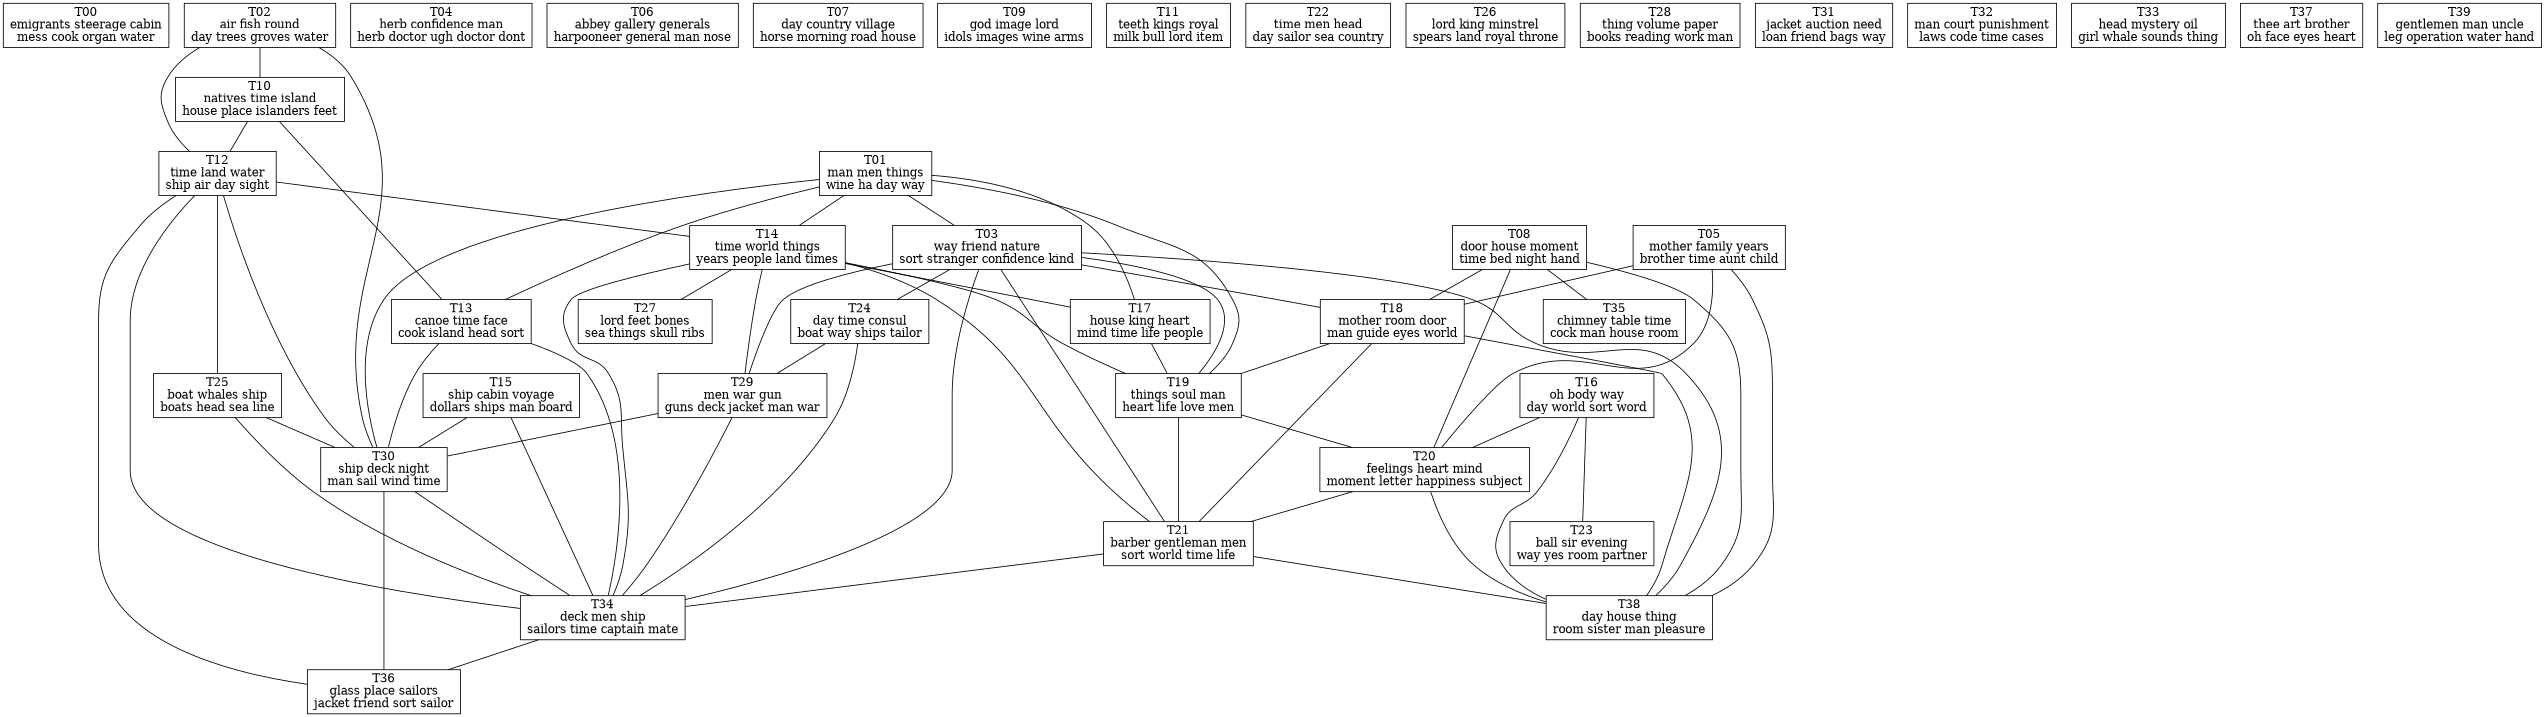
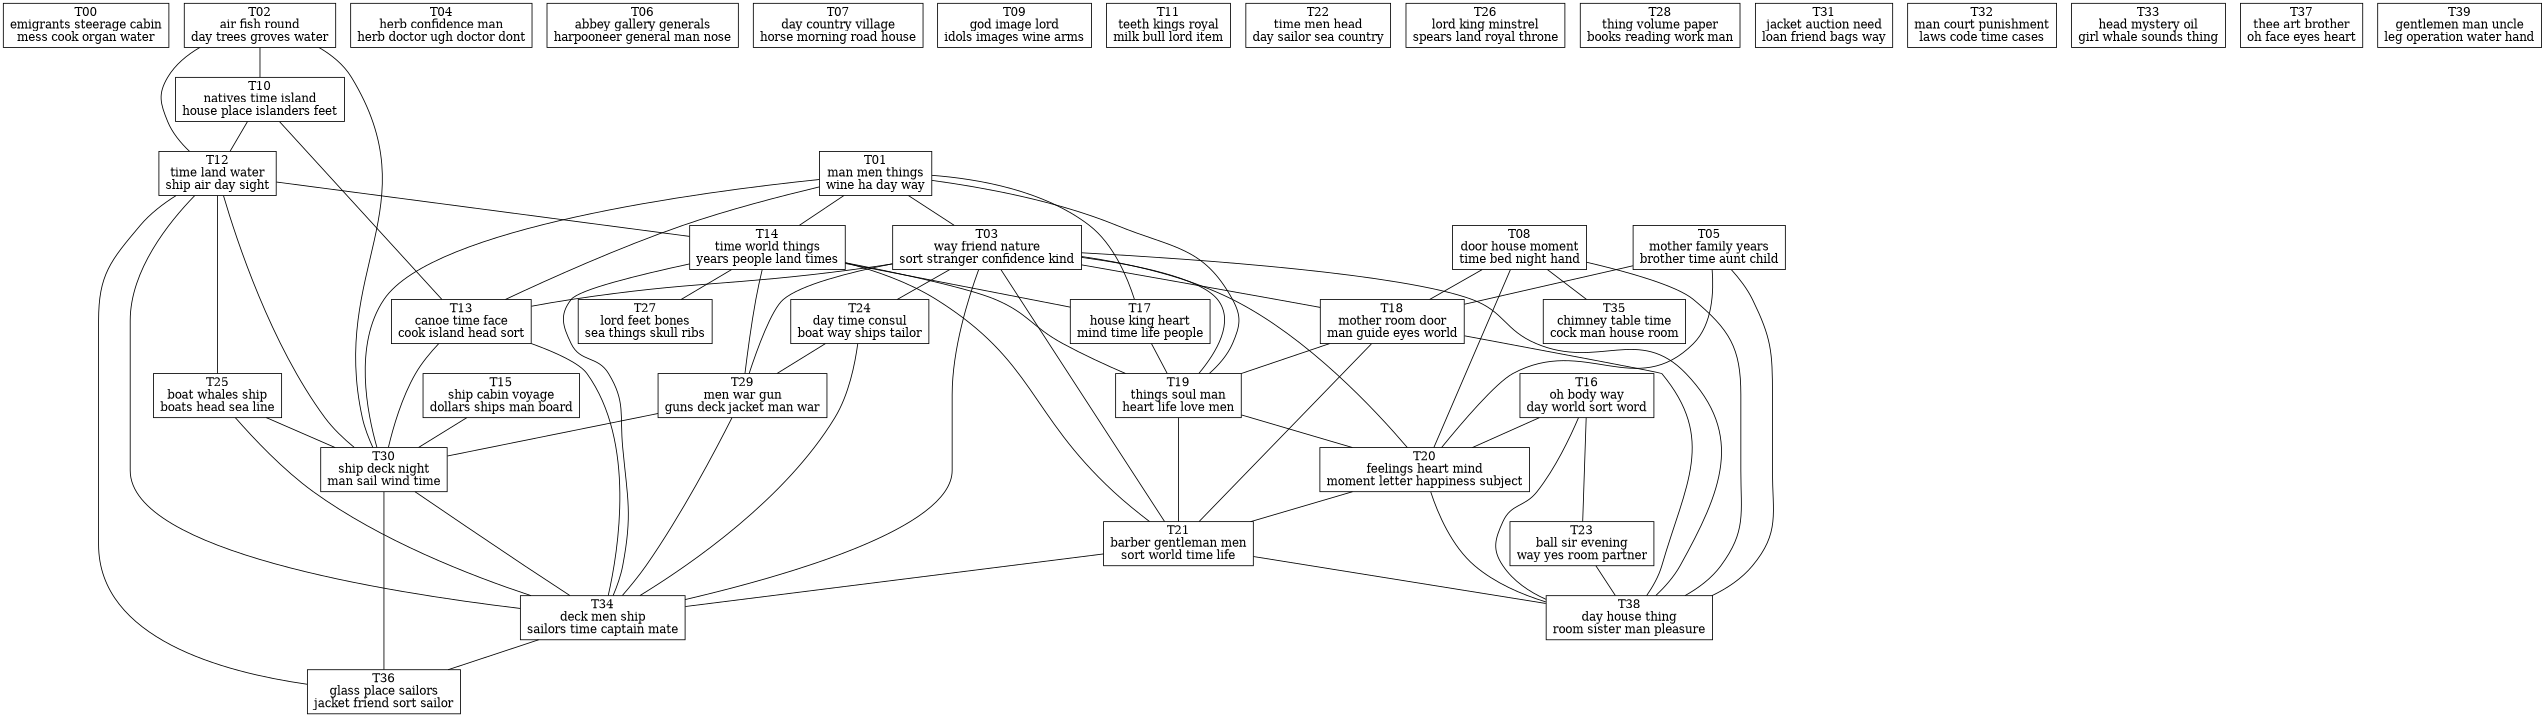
  graph {
    node [shape=rect]
    n1 [label="T00\nemigrants steerage cabin\nmess cook organ water"]
    n2 [label="T01\nman men things\nwine ha day way"]
    n3 [label="T03\nway friend nature\nsort stranger confidence kind"]
    n4 [label="T13\ncanoe time face\ncook island head sort"]
    n5 [label="T14\ntime world things\nyears people land times"]
    n6 [label="T17\nhouse king heart\nmind time life people"]
    n7 [label="T19\nthings soul man\nheart life love men"]
    n8 [label="T30\nship deck night\nman sail wind time"]
    n9 [label="T18\nmother room door\nman guide eyes world"]
    n10 [label="T20\nfeelings heart mind\nmoment letter happiness subject"]
    n11 [label="T21\nbarber gentleman men\nsort world time life"]
    n12 [label="T24\nday time consul\nboat way ships tailor"]
    n13 [label="T29\nmen war gun\nguns deck jacket man war"]
    n14 [label="T34\ndeck men ship\nsailors time captain mate"]
    n15 [label="T38\nday house thing\nroom sister man pleasure"]
    n16 [label="T27\nlord feet bones\nsea things skull ribs"]
    n17 [label="T36\nglass place sailors\njacket friend sort sailor"]
    n18 [label="T02\nair fish round\nday trees groves water"]
    n19 [label="T10\nnatives time island\nhouse place islanders feet"]
    n20 [label="T12\ntime land water\nship air day sight"]
    n21 [label="T25\nboat whales ship\nboats head sea line"]
    n22 [label="T04\nherb confidence man\nherb doctor ugh doctor dont"]
    n23 [label="T05\nmother family years\nbrother time aunt child"]
    n24 [label="T06\nabbey gallery generals\nharpooneer general man nose"]
    n25 [label="T07\nday country village\nhorse morning road house"]
    n26 [label="T08\ndoor house moment\ntime bed night hand"]
    n27 [label="T35\nchimney table time\ncock man house room"]
    n28 [label="T09\ngod image lord\nidols images wine arms"]
    n29 [label="T11\nteeth kings royal\nmilk bull lord item"]
    n30 [label="T15\nship cabin voyage\ndollars ships man board"]
    n31 [label="T16\noh body way\nday world sort word"]
    n32 [label="T23\nball sir evening\nway yes room partner"]
    n33 [label="T22\ntime men head\nday sailor sea country"]
    n34 [label="T26\nlord king minstrel\nspears land royal throne"]
    n35 [label="T28\nthing volume paper\nbooks reading work man"]
    n36 [label="T31\njacket auction need\nloan friend bags way"]
    n37 [label="T32\nman court punishment\nlaws code time cases"]
    n38 [label="T33\nhead mystery oil\ngirl whale sounds thing"]
    n39 [label="T37\nthee art brother\noh face eyes heart"]
    n40 [label="T39\ngentlemen man uncle\nleg operation water hand"]
    n2 -- n3
    n2 -- n4
    n2 -- n5
    n2 -- n6
    n2 -- n7
    n2 -- n8
+   n3 -- n4
    n3 -- n7
    n3 -- n9
+   n3 -- n10
    n3 -- n11
    n3 -- n12
    n3 -- n13
    n3 -- n14
    n3 -- n15
    n4 -- n8
    n4 -- n14
    n5 -- n6
    n5 -- n7
    n5 -- n11
    n5 -- n13
    n5 -- n14
    n5 -- n16
    n6 -- n7
    n7 -- n10
    n7 -- n11
    n8 -- n14
    n8 -- n17
    n9 -- n7
    n9 -- n11
    n9 -- n15
    n10 -- n11
    n10 -- n15
    n11 -- n14
    n11 -- n15
    n12 -- n13
    n12 -- n14
    n13 -- n8
    n13 -- n14
    n14 -- n17
    n18 -- n8
    n18 -- n19
    n18 -- n20
    n19 -- n4
    n19 -- n20
    n20 -- n5
    n20 -- n8
    n20 -- n14
    n20 -- n17
    n20 -- n21
    n21 -- n8
    n21 -- n14
    n23 -- n9
    n23 -- n10
    n23 -- n15
    n26 -- n9
    n26 -- n10
    n26 -- n15
    n26 -- n27
    n30 -- n8
-   n30 -- n14
    n31 -- n10
    n31 -- n15
    n31 -- n32
+   n32 -- n15
  }
